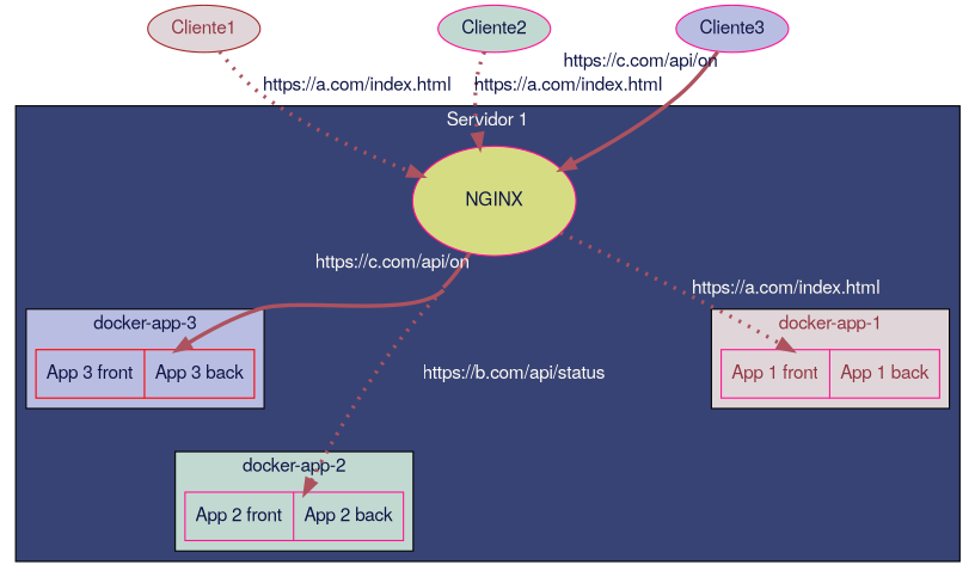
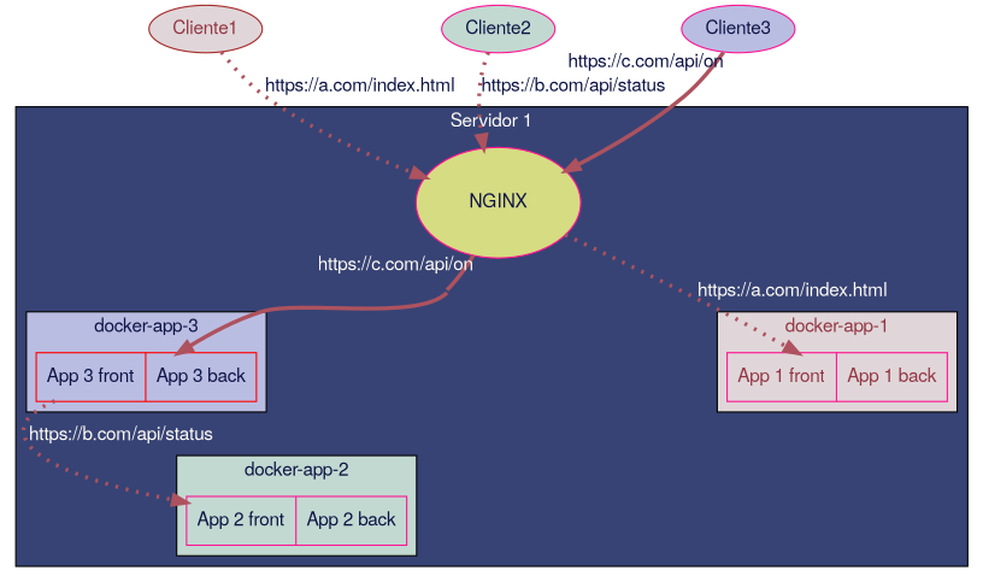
  digraph {
    concentrate=True
    fontname="Helvetica,Arial,sans-serif"
    nodesep=1
    rankdir=TB
    node [color=deeppink fontcolor="#0d1445" fontname="Helvetica,Arial,sans-serif" style=filled]
    edge [color="#ad525e" fontcolor="#fffcf5" fontname="Helvetica,Arial,sans-serif" penwidth=3 style=dotted]
    n1 [color=red label="App 3 front | App 3 back" shape=record style=""]
    n2 [label="App 2 front | App 2 back" shape=record style=""]
    n3 [fontcolor="#933643" label="App 1 front | App 1 back" shape=record style=""]
    n4 [fillcolor="#d6dc82" label=NGINX margin=0.3]
    Cliente1 [color=brown fillcolor="#e0d6d9" fontcolor="#933643"]
    Cliente2 [fillcolor="#c2d9d1"]
    Cliente3 [fillcolor="#babde2"]
    subgraph cluster_1 {
      bgcolor="#374375"
      fontcolor="#fffcf5"
      label="Servidor 1"
      style=filled
      n4
      subgraph cluster_2 {
        bgcolor="#babde2"
        fontcolor="#0d1445"
        label="docker-app-3"
        style=filled
        n1
      }
      subgraph cluster_3 {
        bgcolor="#c2d9d1"
        fontcolor="#0d1445"
        label="docker-app-2"
        style=filled
        n2
      }
      subgraph cluster_4 {
        bgcolor="#e0d6d9"
        fontcolor="#933643"
        label="docker-app-1"
        style=filled
        n3
      }
    }
    n4 -> n1 [labeldistance=10 style=bold taillabel="https://c.com/api/on"]
-   n4 -> n2 [label="https://b.com/api/status"]
+   n1 -> n2 [label="https://b.com/api/status"]
    n4 -> n3 [label="https://a.com/index.html"]
    Cliente1 -> n4 [fontcolor="#0d1445" label="https://a.com/index.html"]
-   Cliente2 -> n4 [fontcolor="#0d1445" label="https://a.com/index.html"]
+   Cliente2 -> n4 [fontcolor="#0d1445" label="https://b.com/api/status"]
    Cliente3 -> n4 [fontcolor="#0d1445" labeldistance=10 style=bold taillabel="https://c.com/api/on"]
  }
